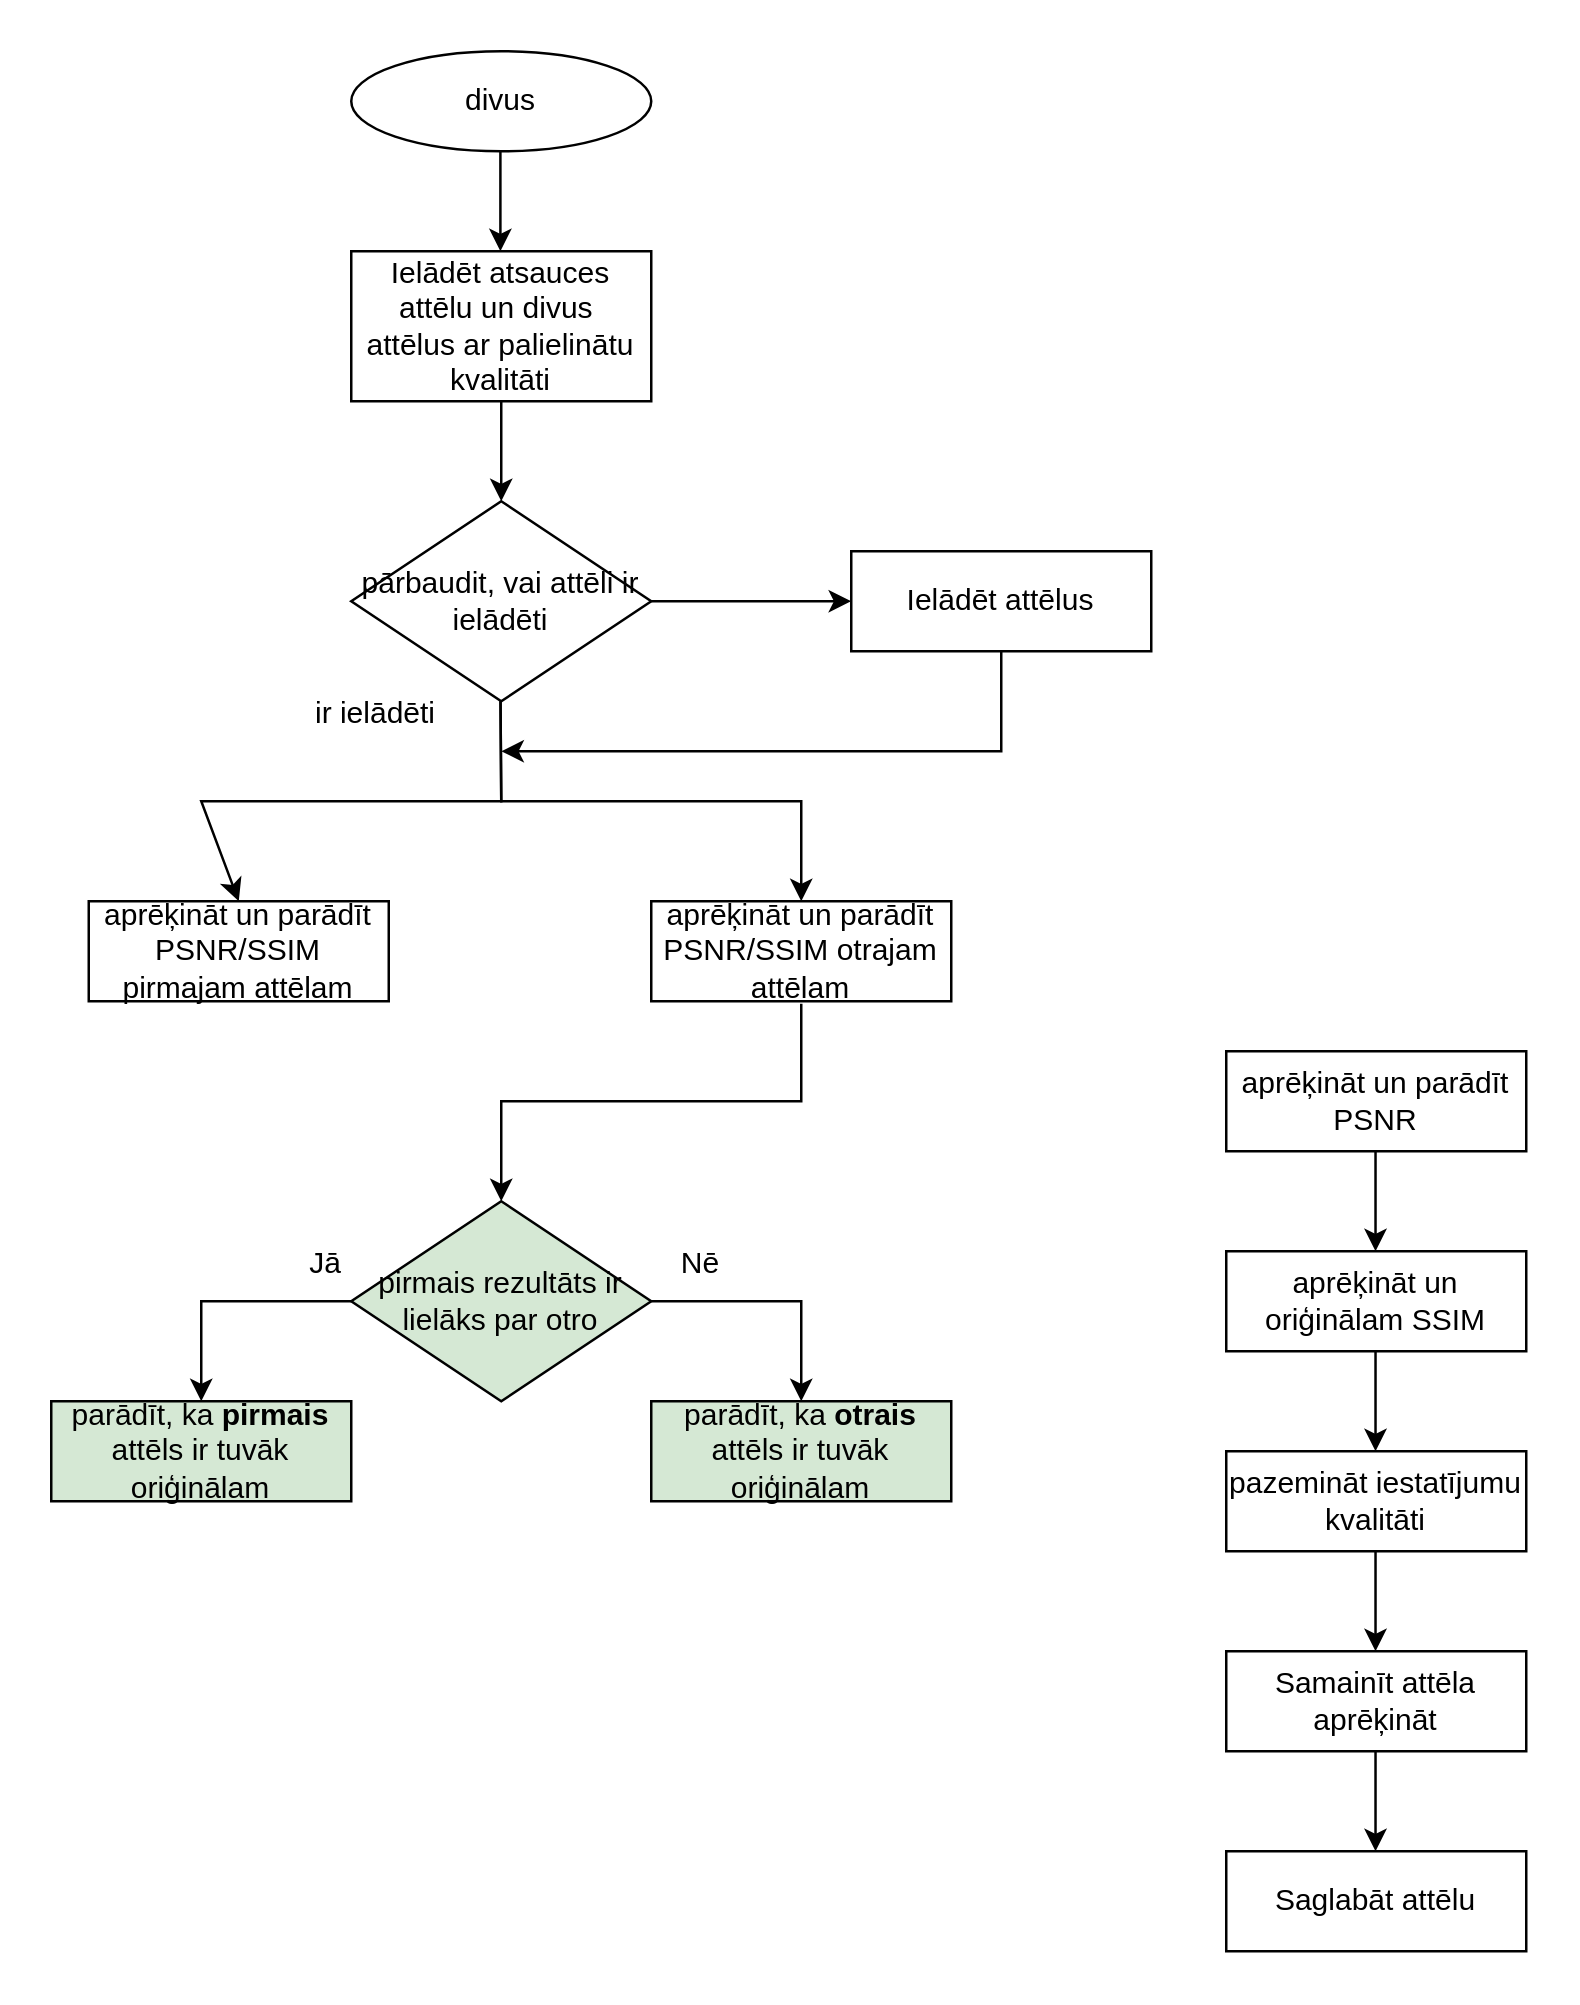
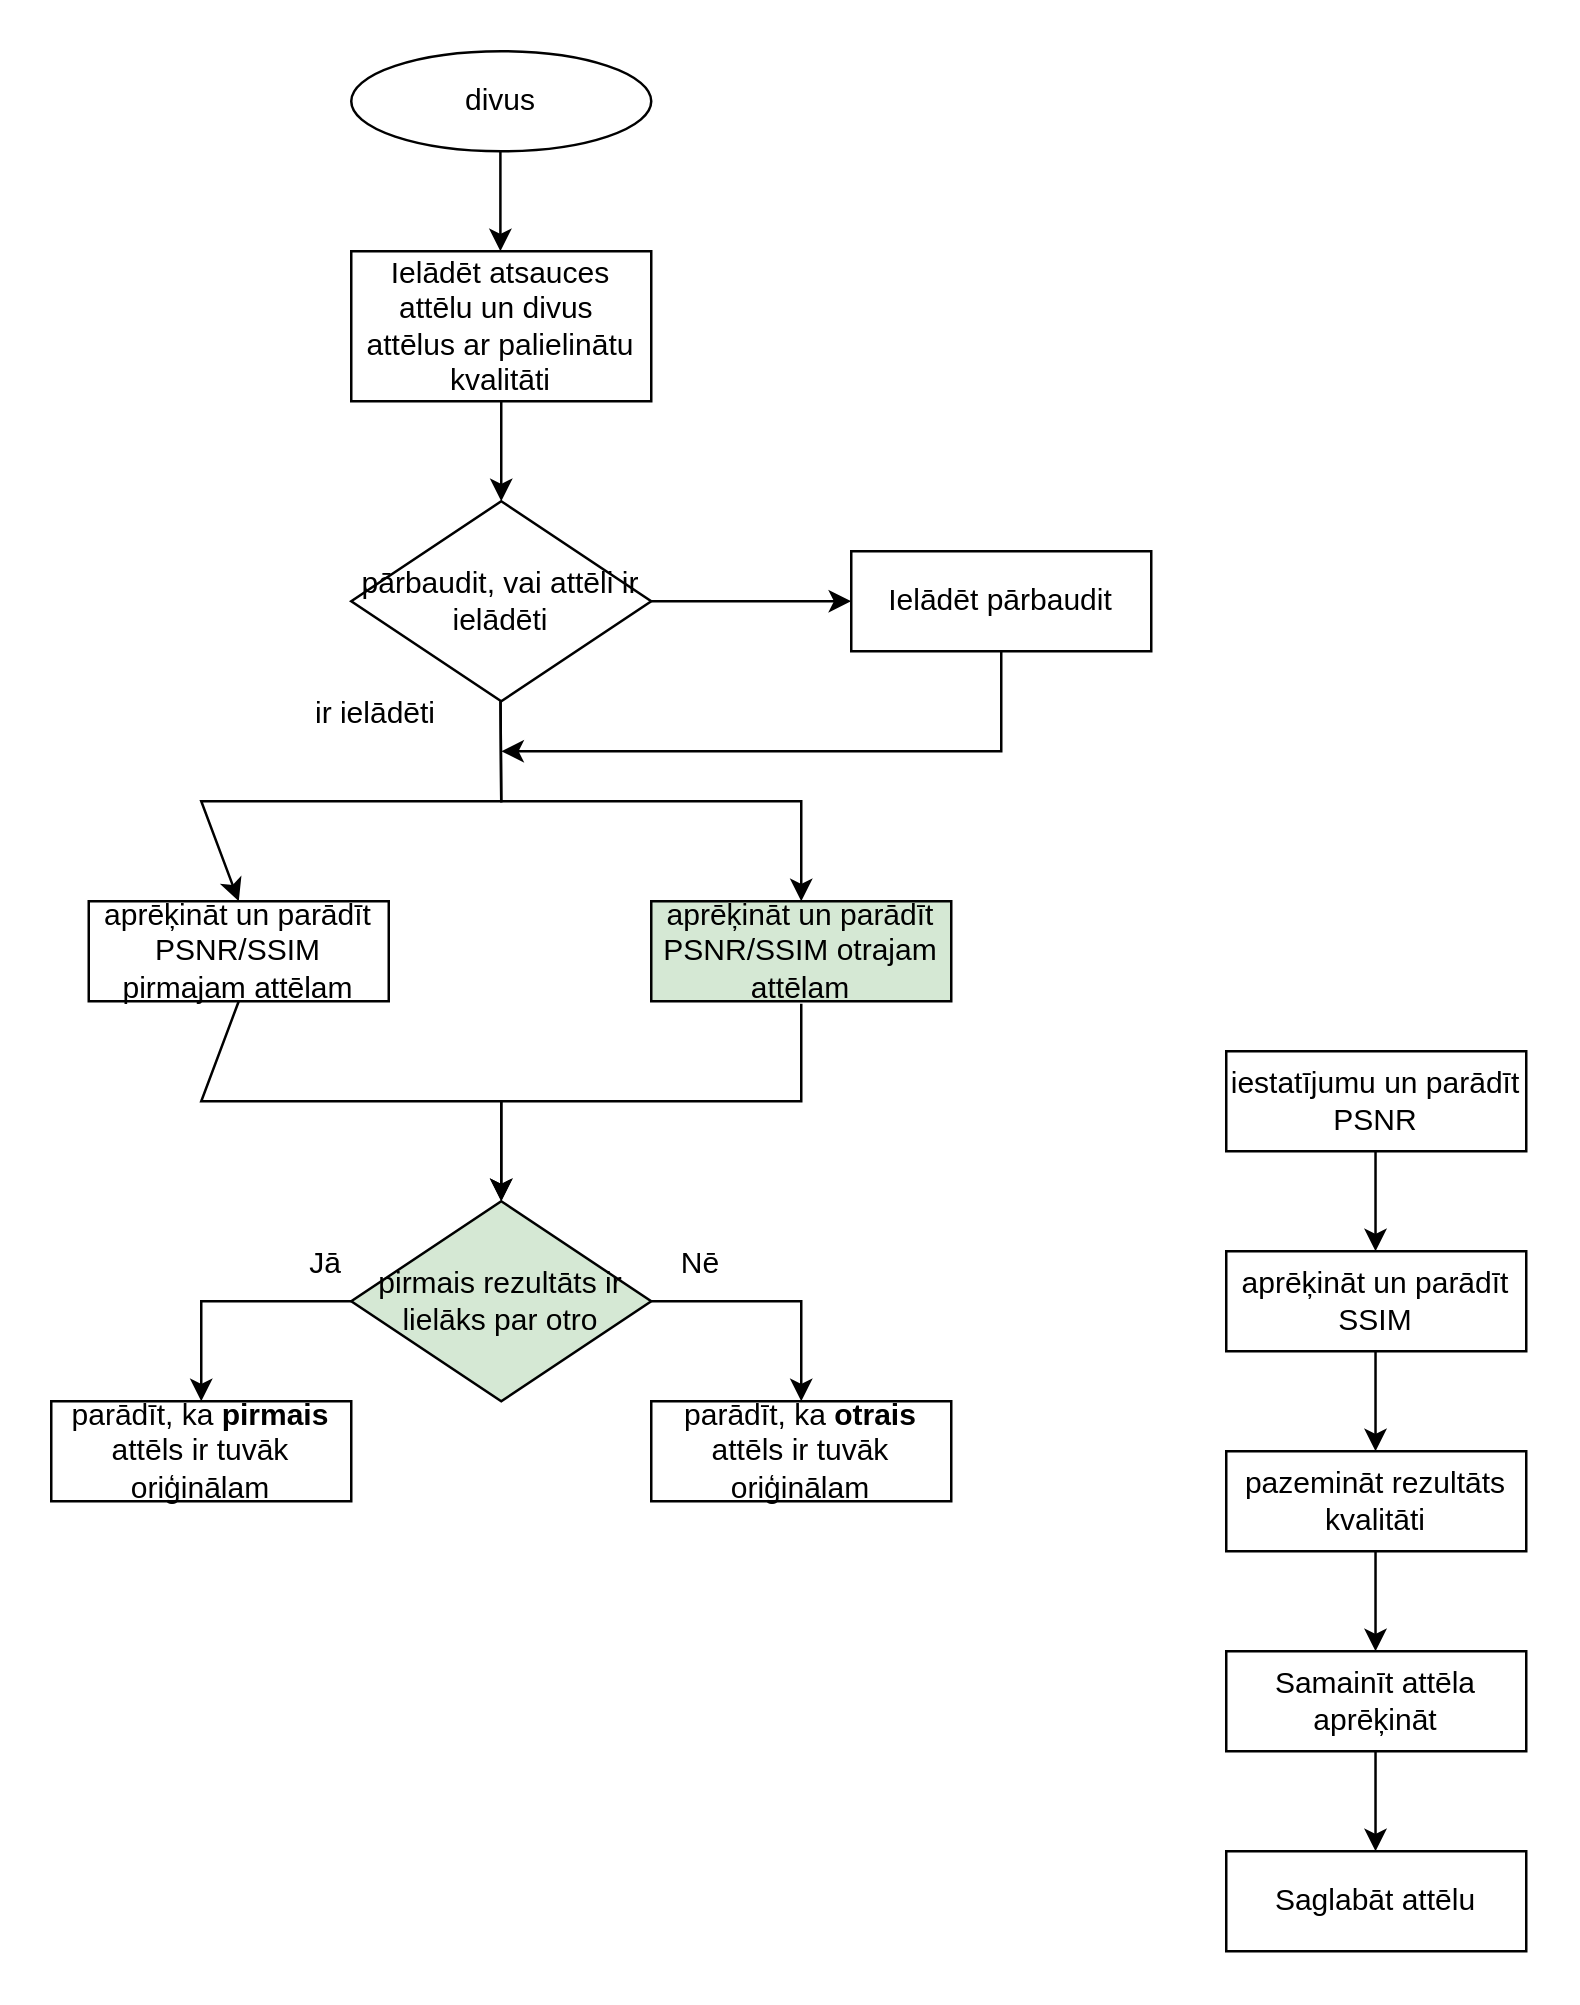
  <mxCell id="0" />
  <mxCell id="1" parent="0" />
  <mxCell id="2" value="divus" style="ellipse;whiteSpace=wrap;html=1;" parent="1" vertex="1"><mxGeometry x="140" y="20" width="120" height="40" as="geometry" /></mxCell>
  <mxCell id="3" value="pārbaudit, vai attēli ir ielādēti" style="rhombus;whiteSpace=wrap;html=1;" parent="1" vertex="1"><mxGeometry x="140" y="200" width="120" height="80" as="geometry" /></mxCell>
  <mxCell id="4" value="" style="endArrow=classic;html=1;rounded=0;exitX=1;exitY=0.5;exitDx=0;exitDy=0;" parent="1" source="3" edge="1"><mxGeometry width="50" height="50" relative="1" as="geometry"><mxPoint x="320" y="250" as="sourcePoint" /><mxPoint x="340" y="240" as="targetPoint" /></mxGeometry></mxCell>
  <mxCell id="5" value="" style="endArrow=classic;html=1;rounded=0;exitX=0.5;exitY=1;exitDx=0;exitDy=0;" parent="1" edge="1"><mxGeometry width="50" height="50" relative="1" as="geometry"><mxPoint x="400" y="260" as="sourcePoint" /><mxPoint x="200" y="300" as="targetPoint" /><Array as="points"><mxPoint x="400" y="300" /></Array></mxGeometry></mxCell>
  <mxCell id="6" value="ir ielādēti" style="text;html=1;strokeColor=none;fillColor=none;align=center;verticalAlign=middle;whiteSpace=wrap;rounded=0;" parent="1" vertex="1"><mxGeometry x="120" y="270" width="60" height="30" as="geometry" /></mxCell>
  <mxCell id="7" value="aprēķināt un parādīt PSNR/SSIM pirmajam attēlam" style="rounded=0;whiteSpace=wrap;html=1;" parent="1" vertex="1"><mxGeometry x="35" y="360" width="120" height="40" as="geometry" /></mxCell>
  <mxCell id="8" value="" style="endArrow=classic;html=1;rounded=0;exitX=0.5;exitY=1;exitDx=0;exitDy=0;entryX=0.5;entryY=0;entryDx=0;entryDy=0;" parent="1" target="7" edge="1"><mxGeometry width="50" height="50" relative="1" as="geometry"><mxPoint x="199.71" y="280" as="sourcePoint" /><mxPoint x="199.71" y="320" as="targetPoint" /><Array as="points"><mxPoint x="200" y="320" /><mxPoint x="80" y="320" /></Array></mxGeometry></mxCell>
- <mxCell id="9" value="aprēķināt un parādīt PSNR" style="rounded=0;whiteSpace=wrap;html=1;" parent="1" vertex="1"><mxGeometry x="490" y="420" width="120" height="40" as="geometry" /></mxCell>
- <mxCell id="10" value="aprēķināt un oriģinālam SSIM" style="rounded=0;whiteSpace=wrap;html=1;" parent="1" vertex="1"><mxGeometry x="490" y="500" width="120" height="40" as="geometry" /></mxCell>
- <mxCell id="11" value="pazemināt iestatījumu kvalitāti" style="rounded=0;whiteSpace=wrap;html=1;" parent="1" vertex="1"><mxGeometry x="490" y="580" width="120" height="40" as="geometry" /></mxCell>
+ <mxCell id="9" value="iestatījumu un parādīt PSNR" style="rounded=0;whiteSpace=wrap;html=1;" parent="1" vertex="1"><mxGeometry x="490" y="420" width="120" height="40" as="geometry" /></mxCell>
+ <mxCell id="10" value="aprēķināt un parādīt SSIM" style="rounded=0;whiteSpace=wrap;html=1;" parent="1" vertex="1"><mxGeometry x="490" y="500" width="120" height="40" as="geometry" /></mxCell>
+ <mxCell id="11" value="pazemināt rezultāts kvalitāti" style="rounded=0;whiteSpace=wrap;html=1;" parent="1" vertex="1"><mxGeometry x="490" y="580" width="120" height="40" as="geometry" /></mxCell>
  <mxCell id="12" value="Samainīt attēla aprēķināt" style="rounded=0;whiteSpace=wrap;html=1;" parent="1" vertex="1"><mxGeometry x="490" y="660" width="120" height="40" as="geometry" /></mxCell>
  <mxCell id="13" value="Saglabāt attēlu" style="rounded=0;whiteSpace=wrap;html=1;" parent="1" vertex="1"><mxGeometry x="490" y="740" width="120" height="40" as="geometry" /></mxCell>
  <mxCell id="14" value="" style="endArrow=classic;html=1;rounded=0;exitX=0.5;exitY=1;exitDx=0;exitDy=0;entryX=0.5;entryY=0;entryDx=0;entryDy=0;" parent="1" edge="1"><mxGeometry width="50" height="50" relative="1" as="geometry"><mxPoint x="549.71" y="460" as="sourcePoint" /><mxPoint x="549.71" y="500" as="targetPoint" /></mxGeometry></mxCell>
  <mxCell id="15" value="" style="endArrow=classic;html=1;rounded=0;exitX=0.5;exitY=1;exitDx=0;exitDy=0;entryX=0.5;entryY=0;entryDx=0;entryDy=0;" parent="1" edge="1"><mxGeometry width="50" height="50" relative="1" as="geometry"><mxPoint x="549.71" y="540" as="sourcePoint" /><mxPoint x="549.71" y="580" as="targetPoint" /></mxGeometry></mxCell>
  <mxCell id="16" value="" style="endArrow=classic;html=1;rounded=0;exitX=0.5;exitY=1;exitDx=0;exitDy=0;entryX=0.5;entryY=0;entryDx=0;entryDy=0;" parent="1" edge="1"><mxGeometry width="50" height="50" relative="1" as="geometry"><mxPoint x="549.71" y="620" as="sourcePoint" /><mxPoint x="549.71" y="660" as="targetPoint" /></mxGeometry></mxCell>
  <mxCell id="17" value="" style="endArrow=classic;html=1;rounded=0;exitX=0.5;exitY=1;exitDx=0;exitDy=0;entryX=0.5;entryY=0;entryDx=0;entryDy=0;" parent="1" edge="1"><mxGeometry width="50" height="50" relative="1" as="geometry"><mxPoint x="549.71" y="700" as="sourcePoint" /><mxPoint x="549.71" y="740" as="targetPoint" /></mxGeometry></mxCell>
- <mxCell id="18" value="Ielādēt attēlus" style="rounded=0;whiteSpace=wrap;html=1;" parent="1" vertex="1"><mxGeometry x="340" y="220" width="120" height="40" as="geometry" /></mxCell>
+ <mxCell id="18" value="Ielādēt pārbaudit" style="rounded=0;whiteSpace=wrap;html=1;" parent="1" vertex="1"><mxGeometry x="340" y="220" width="120" height="40" as="geometry" /></mxCell>
  <mxCell id="19" value="pirmais rezultāts ir lielāks par otro" style="rhombus;whiteSpace=wrap;html=1;fillColor=#d5e8d4;" parent="1" vertex="1"><mxGeometry x="140" y="480" width="120" height="80" as="geometry" /></mxCell>
- <mxCell id="20" value="aprēķināt un parādīt PSNR/SSIM otrajam attēlam" style="rounded=0;whiteSpace=wrap;html=1;" parent="1" vertex="1"><mxGeometry x="260" y="360" width="120" height="40" as="geometry" /></mxCell>
+ <mxCell id="20" value="aprēķināt un parādīt PSNR/SSIM otrajam attēlam" style="rounded=0;whiteSpace=wrap;html=1;fillColor=#d5e8d4;" parent="1" vertex="1"><mxGeometry x="260" y="360" width="120" height="40" as="geometry" /></mxCell>
  <mxCell id="21" value="" style="endArrow=classic;html=1;rounded=0;exitX=0.5;exitY=1;exitDx=0;exitDy=0;entryX=0.5;entryY=0;entryDx=0;entryDy=0;" parent="1" target="20" edge="1"><mxGeometry width="50" height="50" relative="1" as="geometry"><mxPoint x="199.71" y="280" as="sourcePoint" /><mxPoint x="80" y="360" as="targetPoint" /><Array as="points"><mxPoint x="200" y="320" /><mxPoint x="320" y="320" /></Array></mxGeometry></mxCell>
+ <mxCell id="22" value="" style="endArrow=classic;html=1;rounded=0;exitX=0.5;exitY=1;exitDx=0;exitDy=0;entryX=0.5;entryY=0;entryDx=0;entryDy=0;" parent="1" source="7" target="19" edge="1"><mxGeometry width="50" height="50" relative="1" as="geometry"><mxPoint x="90" y="660" as="sourcePoint" /><mxPoint x="194" y="490" as="targetPoint" /><Array as="points"><mxPoint x="80" y="440" /><mxPoint x="200" y="440" /></Array></mxGeometry></mxCell>
  <mxCell id="23" value="" style="endArrow=classic;html=1;rounded=0;exitX=0.5;exitY=1;exitDx=0;exitDy=0;entryX=0.5;entryY=0;entryDx=0;entryDy=0;" parent="1" target="19" edge="1"><mxGeometry width="50" height="50" relative="1" as="geometry"><mxPoint x="320" y="401" as="sourcePoint" /><mxPoint x="434" y="490" as="targetPoint" /><Array as="points"><mxPoint x="320" y="440" /><mxPoint x="260" y="440" /><mxPoint x="200" y="440" /></Array></mxGeometry></mxCell>
  <mxCell id="24" value="" style="endArrow=classic;html=1;rounded=0;exitX=0;exitY=0.5;exitDx=0;exitDy=0;" parent="1" source="19" edge="1"><mxGeometry width="50" height="50" relative="1" as="geometry"><mxPoint x="120" y="520" as="sourcePoint" /><mxPoint x="80" y="560" as="targetPoint" /><Array as="points"><mxPoint x="80" y="520" /></Array></mxGeometry></mxCell>
  <mxCell id="25" value="" style="endArrow=classic;html=1;rounded=0;exitX=0;exitY=0.5;exitDx=0;exitDy=0;" parent="1" edge="1"><mxGeometry width="50" height="50" relative="1" as="geometry"><mxPoint x="260" y="520" as="sourcePoint" /><mxPoint x="320" y="560" as="targetPoint" /><Array as="points"><mxPoint x="320" y="520" /></Array></mxGeometry></mxCell>
- <mxCell id="26" value="parādīt, ka &lt;b&gt;pirmais &lt;/b&gt;attēls ir tuvāk oriģinālam" style="rounded=0;whiteSpace=wrap;html=1;fillColor=#d5e8d4;" parent="1" vertex="1"><mxGeometry x="20" y="560" width="120" height="40" as="geometry" /></mxCell>
+ <mxCell id="26" value="parādīt, ka &lt;b&gt;pirmais &lt;/b&gt;attēls ir tuvāk oriģinālam" style="rounded=0;whiteSpace=wrap;html=1;" parent="1" vertex="1"><mxGeometry x="20" y="560" width="120" height="40" as="geometry" /></mxCell>
  <mxCell id="27" value="Jā" style="text;html=1;strokeColor=none;fillColor=none;align=center;verticalAlign=middle;whiteSpace=wrap;rounded=0;" parent="1" vertex="1"><mxGeometry x="100" y="490" width="60" height="30" as="geometry" /></mxCell>
- <mxCell id="28" value="parādīt, ka &lt;b&gt;otrais &lt;/b&gt;attēls ir tuvāk oriģinālam" style="rounded=0;whiteSpace=wrap;html=1;fillColor=#d5e8d4;" parent="1" vertex="1"><mxGeometry x="260" y="560" width="120" height="40" as="geometry" /></mxCell>
+ <mxCell id="28" value="parādīt, ka &lt;b&gt;otrais &lt;/b&gt;attēls ir tuvāk oriģinālam" style="rounded=0;whiteSpace=wrap;html=1;" parent="1" vertex="1"><mxGeometry x="260" y="560" width="120" height="40" as="geometry" /></mxCell>
  <mxCell id="29" value="Nē" style="text;html=1;strokeColor=none;fillColor=none;align=center;verticalAlign=middle;whiteSpace=wrap;rounded=0;" parent="1" vertex="1"><mxGeometry x="250" y="490" width="60" height="30" as="geometry" /></mxCell>
  <mxCell id="30" value="Ielādēt atsauces attēlu un divus&amp;nbsp; attēlus ar palielinātu kvalitāti" style="rounded=0;whiteSpace=wrap;html=1;" parent="1" vertex="1"><mxGeometry x="140" y="100" width="120" height="60" as="geometry" /></mxCell>
  <mxCell id="31" value="" style="endArrow=classic;html=1;rounded=0;exitX=0.5;exitY=1;exitDx=0;exitDy=0;entryX=0.5;entryY=0;entryDx=0;entryDy=0;" parent="1" source="30" target="3" edge="1"><mxGeometry width="50" height="50" relative="1" as="geometry"><mxPoint x="60" y="200" as="sourcePoint" /><mxPoint x="110" y="150" as="targetPoint" /></mxGeometry></mxCell>
  <mxCell id="32" value="" style="endArrow=classic;html=1;rounded=0;exitX=0.5;exitY=1;exitDx=0;exitDy=0;entryX=0.5;entryY=0;entryDx=0;entryDy=0;" parent="1" edge="1"><mxGeometry width="50" height="50" relative="1" as="geometry"><mxPoint x="199.66" y="60" as="sourcePoint" /><mxPoint x="199.66" y="100" as="targetPoint" /></mxGeometry></mxCell>
